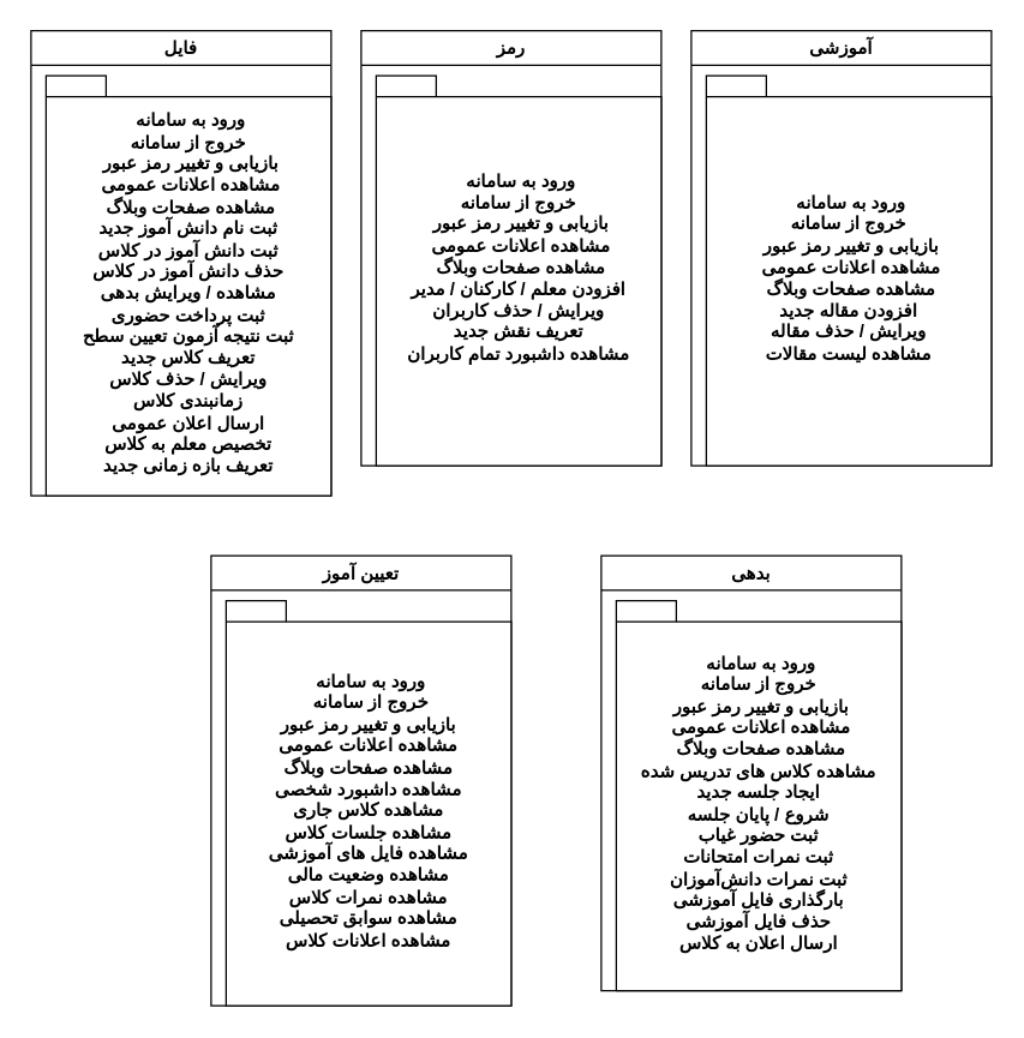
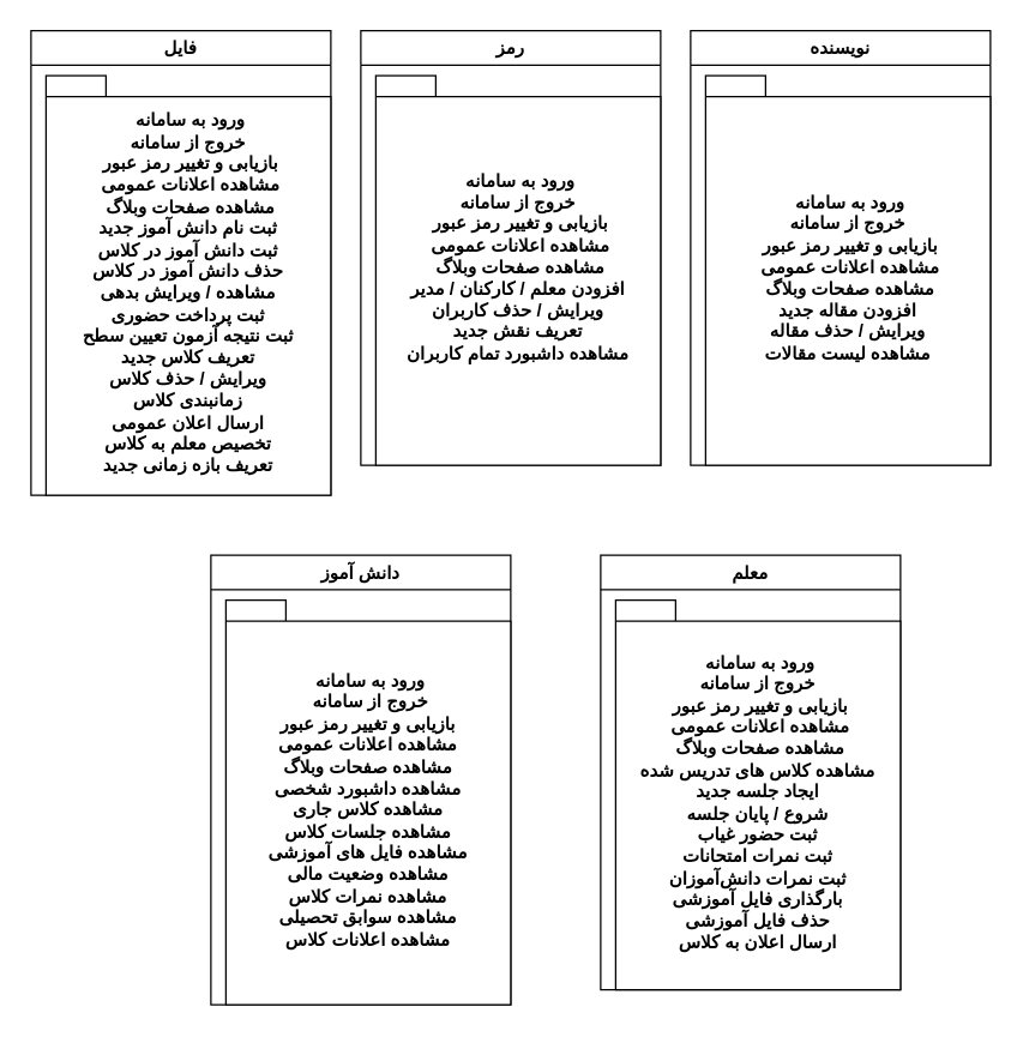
  <mxCell id="0" />
  <mxCell id="1" parent="0" />
- <mxCell id="2" value="تعیین آموز" style="swimlane;whiteSpace=wrap;html=1;" parent="1" vertex="1"><mxGeometry x="140" y="370" width="200" height="300" as="geometry" /></mxCell>
+ <mxCell id="2" value="دانش آموز" style="swimlane;whiteSpace=wrap;html=1;" parent="1" vertex="1"><mxGeometry x="140" y="370" width="200" height="300" as="geometry" /></mxCell>
  <mxCell id="3" value="&amp;nbsp;ورود به سامانه&lt;div&gt;&amp;nbsp;خروج از سامانه&lt;/div&gt;&lt;div&gt;بازیابی و تغییر رمز عبور&lt;/div&gt;&lt;div&gt;مشاهده اعلانات عمومی&lt;/div&gt;&lt;div&gt;&lt;span style=&quot;background-color: transparent; color: light-dark(rgb(0, 0, 0), rgb(255, 255, 255));&quot;&gt;مشاهده صفحات وبلاگ&lt;/span&gt;&lt;/div&gt;&lt;div&gt;مشاهده داشبورد شخصی&lt;/div&gt;&lt;div&gt;مشاهده کلاس جاری&lt;/div&gt;&lt;div&gt;مشاهده جلسات کلاس&lt;/div&gt;&lt;div&gt;مشاهده فایل های آموزشی&lt;/div&gt;&lt;div&gt;مشاهده وضعیت مالی&lt;/div&gt;&lt;div&gt;مشاهده نمرات کلاس&lt;/div&gt;&lt;div&gt;مشاهده سوابق تحصیلی&lt;/div&gt;&lt;div&gt;مشاهده اعلانات کلاس&lt;/div&gt;" style="shape=folder;fontStyle=1;spacingTop=10;tabWidth=40;tabHeight=14;tabPosition=left;html=1;whiteSpace=wrap;" parent="2" vertex="1"><mxGeometry x="10" y="30" width="190" height="270" as="geometry" /></mxCell>
- <mxCell id="4" value="بدهی" style="swimlane;whiteSpace=wrap;html=1;" parent="1" vertex="1"><mxGeometry x="400" y="370" width="200" height="290" as="geometry" /></mxCell>
+ <mxCell id="4" value="معلم" style="swimlane;whiteSpace=wrap;html=1;" parent="1" vertex="1"><mxGeometry x="400" y="370" width="200" height="290" as="geometry" /></mxCell>
  <mxCell id="5" value="&amp;nbsp;ورود به سامانه&lt;div&gt;&lt;span style=&quot;background-color: transparent; color: light-dark(rgb(0, 0, 0), rgb(255, 255, 255));&quot;&gt;خروج از سامانه&lt;/span&gt;&lt;div&gt;&amp;nbsp;بازیابی و تغییر رمز عبور&lt;/div&gt;&lt;div&gt;&amp;nbsp;مشاهده اعلانات عمومی&lt;/div&gt;&lt;div&gt;&amp;nbsp;مشاهده صفحات وبلاگ&lt;/div&gt;&lt;/div&gt;&lt;div&gt;مشاهده کلاس های تدریس شده&lt;/div&gt;&lt;div&gt;ایجاد جلسه جدید&lt;/div&gt;&lt;div&gt;شروع / پایان جلسه&lt;/div&gt;&lt;div&gt;ثبت حضور غیاب&lt;/div&gt;&lt;div&gt;ثبت نمرات امتحانات&lt;/div&gt;&lt;div&gt;ثبت نمرات دانش‌آموزان&lt;/div&gt;&lt;div&gt;بارگذاری فایل آموزشی&lt;/div&gt;&lt;div&gt;حذف فایل آموزشی&lt;/div&gt;&lt;div&gt;ارسال اعلان به کلاس&lt;/div&gt;" style="shape=folder;fontStyle=1;spacingTop=10;tabWidth=40;tabHeight=14;tabPosition=left;html=1;whiteSpace=wrap;" parent="4" vertex="1"><mxGeometry x="10" y="30" width="190" height="260" as="geometry" /></mxCell>
  <mxCell id="6" value="فایل" style="swimlane;whiteSpace=wrap;html=1;" parent="1" vertex="1"><mxGeometry x="20" y="20" width="200" height="310" as="geometry" /></mxCell>
  <mxCell id="7" value="&amp;nbsp;ورود به سامانه&lt;div&gt;&lt;span style=&quot;background-color: transparent; color: light-dark(rgb(0, 0, 0), rgb(255, 255, 255));&quot;&gt;خروج از سامانه&lt;/span&gt;&lt;div&gt;&amp;nbsp;بازیابی و تغییر رمز عبور&lt;/div&gt;&lt;div&gt;&amp;nbsp;مشاهده اعلانات عمومی&lt;/div&gt;&lt;div&gt;&amp;nbsp;مشاهده صفحات وبلاگ&lt;/div&gt;&lt;/div&gt;&lt;div&gt;ثبت نام دانش آموز جدید&lt;/div&gt;&lt;div&gt;ثبت دانش آموز در کلاس&lt;/div&gt;&lt;div&gt;حذف دانش آموز در کلاس&lt;/div&gt;&lt;div&gt;مشاهده / ویرایش بدهی&lt;/div&gt;&lt;div&gt;&lt;span style=&quot;background-color: transparent; color: light-dark(rgb(0, 0, 0), rgb(255, 255, 255));&quot;&gt;ثبت پرداخت حضوری&lt;/span&gt;&lt;/div&gt;&lt;div&gt;&lt;span style=&quot;background-color: transparent; color: light-dark(rgb(0, 0, 0), rgb(255, 255, 255));&quot;&gt;ثبت نتیجه آزمون تعیین سطح&lt;/span&gt;&lt;/div&gt;&lt;div&gt;&lt;span style=&quot;background-color: transparent; color: light-dark(rgb(0, 0, 0), rgb(255, 255, 255));&quot;&gt;تعریف کلاس جدید&lt;/span&gt;&lt;/div&gt;&lt;div&gt;&lt;span style=&quot;background-color: transparent; color: light-dark(rgb(0, 0, 0), rgb(255, 255, 255));&quot;&gt;ویرایش / حذف کلاس&lt;/span&gt;&lt;/div&gt;&lt;div&gt;&lt;span style=&quot;background-color: transparent; color: light-dark(rgb(0, 0, 0), rgb(255, 255, 255));&quot;&gt;زمانبندی کلاس&lt;/span&gt;&lt;/div&gt;&lt;div&gt;&lt;span style=&quot;background-color: transparent; color: light-dark(rgb(0, 0, 0), rgb(255, 255, 255));&quot;&gt;ارسال اعلان عمومی&lt;/span&gt;&lt;/div&gt;&lt;div&gt;&lt;span style=&quot;background-color: transparent; color: light-dark(rgb(0, 0, 0), rgb(255, 255, 255));&quot;&gt;تخصیص معلم به کلاس&lt;/span&gt;&lt;/div&gt;&lt;div&gt;تعریف بازه زمانی جدید&lt;span style=&quot;background-color: transparent; color: light-dark(rgb(0, 0, 0), rgb(255, 255, 255));&quot;&gt;&lt;/span&gt;&lt;/div&gt;" style="shape=folder;fontStyle=1;spacingTop=10;tabWidth=40;tabHeight=14;tabPosition=left;html=1;whiteSpace=wrap;" parent="6" vertex="1"><mxGeometry x="10" y="30" width="190" height="280" as="geometry" /></mxCell>
  <mxCell id="8" value="رمز" style="swimlane;whiteSpace=wrap;html=1;" parent="1" vertex="1"><mxGeometry x="240" y="20" width="200" height="290" as="geometry" /></mxCell>
  <mxCell id="9" value="&amp;nbsp;ورود به سامانه&lt;div&gt;&lt;span style=&quot;background-color: transparent; color: light-dark(rgb(0, 0, 0), rgb(255, 255, 255));&quot;&gt;خروج از سامانه&lt;/span&gt;&lt;div&gt;&amp;nbsp;بازیابی و تغییر رمز عبور&lt;/div&gt;&lt;div&gt;&amp;nbsp;مشاهده اعلانات عمومی&lt;/div&gt;&lt;div&gt;&amp;nbsp;مشاهده صفحات وبلاگ&lt;/div&gt;&lt;/div&gt;&lt;div&gt;افزودن معلم / کارکنان / مدیر&lt;/div&gt;&lt;div&gt;ویرایش / حذف کاربران&lt;/div&gt;&lt;div&gt;تعریف نقش جدید&lt;/div&gt;&lt;div&gt;مشاهده داشبورد تمام کاربران&lt;/div&gt;&lt;div&gt;&lt;br&gt;&lt;/div&gt;" style="shape=folder;fontStyle=1;spacingTop=10;tabWidth=40;tabHeight=14;tabPosition=left;html=1;whiteSpace=wrap;" parent="8" vertex="1"><mxGeometry x="10" y="30" width="190" height="260" as="geometry" /></mxCell>
- <mxCell id="10" value="آموزشی" style="swimlane;whiteSpace=wrap;html=1;" parent="1" vertex="1"><mxGeometry x="460" y="20" width="200" height="290" as="geometry" /></mxCell>
+ <mxCell id="10" value="نویسنده" style="swimlane;whiteSpace=wrap;html=1;" parent="1" vertex="1"><mxGeometry x="460" y="20" width="200" height="290" as="geometry" /></mxCell>
  <mxCell id="11" value="&amp;nbsp;ورود به سامانه&lt;div&gt;&lt;span style=&quot;background-color: transparent; color: light-dark(rgb(0, 0, 0), rgb(255, 255, 255));&quot;&gt;خروج از سامانه&lt;/span&gt;&lt;div&gt;&amp;nbsp;بازیابی و تغییر رمز عبور&lt;/div&gt;&lt;div&gt;&amp;nbsp;مشاهده اعلانات عمومی&lt;/div&gt;&lt;div&gt;&amp;nbsp;مشاهده صفحات وبلاگ&lt;/div&gt;&lt;/div&gt;&lt;div&gt;افزودن مقاله جدید&lt;/div&gt;&lt;div&gt;ویرایش / حذف مقاله&lt;/div&gt;&lt;div&gt;مشاهده لیست مقالات&lt;/div&gt;" style="shape=folder;fontStyle=1;spacingTop=10;tabWidth=40;tabHeight=14;tabPosition=left;html=1;whiteSpace=wrap;" parent="10" vertex="1"><mxGeometry x="10" y="30" width="190" height="260" as="geometry" /></mxCell>
